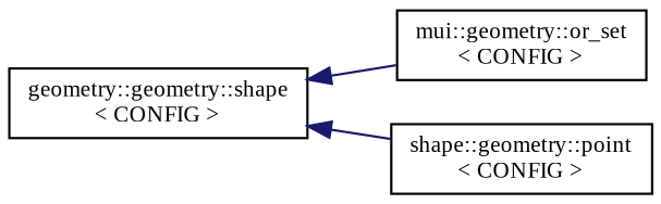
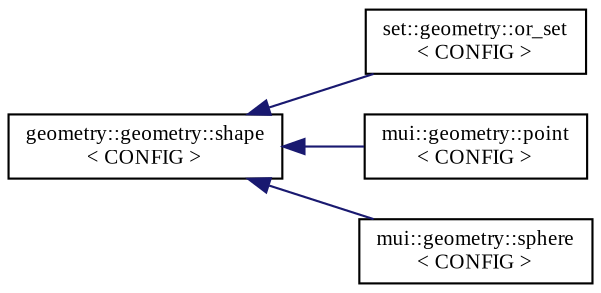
  digraph {
    fontname="Liberation Serif"
    rankdir=LR
    node [color=black fillcolor=white fontname="Liberation Serif" fontsize=10 shape=record style=filled]
    edge [color=midnightblue dir=back fontname="Liberation Serif" fontsize=10 labelfontname=Helvetica labelfontsize=10 style=solid]
    n1 [height=0.2 label="geometry::geometry::shape\l\< CONFIG \>" width=0.4]
-   n2 [height=0.2 label="mui::geometry::or_set\l\< CONFIG \>" width=0.4]
-   n3 [height=0.2 label="shape::geometry::point\l\< CONFIG \>" width=0.4]
+   n2 [height=0.2 label="set::geometry::or_set\l\< CONFIG \>" width=0.4]
+   n3 [height=0.2 label="mui::geometry::point\l\< CONFIG \>" width=0.4]
+   n4 [height=0.2 label="mui::geometry::sphere\l\< CONFIG \>" width=0.4]
    n1 -> n2
    n1 -> n3
+   n1 -> n4
  }
